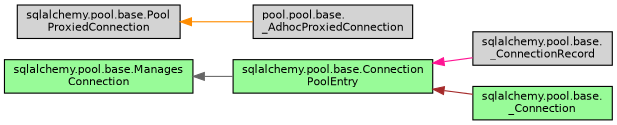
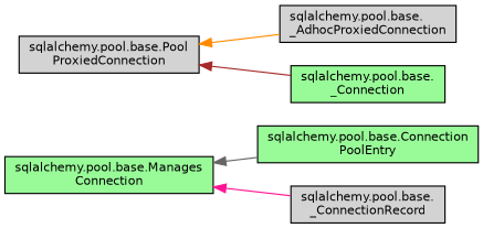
  digraph {
    rankdir=LR
    node [color=black fillcolor=palegreen fontname=Helvetica fontsize=10 shape=record style=filled]
    edge [dir=back fontname=Helvetica fontsize=10 labelfontname=Helvetica labelfontsize=10 style=solid]
    n1 [fontcolor=black height=0.2 label="sqlalchemy.pool.base.Manages\lConnection" width=0.4]
    n2 [height=0.2 label="sqlalchemy.pool.base.Connection\lPoolEntry" width=0.4]
    n3 [fillcolor=lightgrey height=0.2 label="sqlalchemy.pool.base.\l_ConnectionRecord" width=0.4]
    n4 [fillcolor=lightgrey height=0.2 label="sqlalchemy.pool.base.Pool\lProxiedConnection" width=0.4]
-   n5 [fillcolor=lightgrey height=0.2 label="pool.pool.base.\l_AdhocProxiedConnection" width=0.4]
+   n5 [fillcolor=lightgrey height=0.2 label="sqlalchemy.pool.base.\l_AdhocProxiedConnection" width=0.4]
    n6 [height=0.2 label="sqlalchemy.pool.base.\l_Connection" width=0.4]
    n1 -> n2 [color=gray40]
-   n2 -> n3 [color=deeppink]
+   n1 -> n3 [color=deeppink]
    n4 -> n5 [color=darkorange]
-   n2 -> n6 [color=brown]
+   n4 -> n6 [color=brown]
  }
